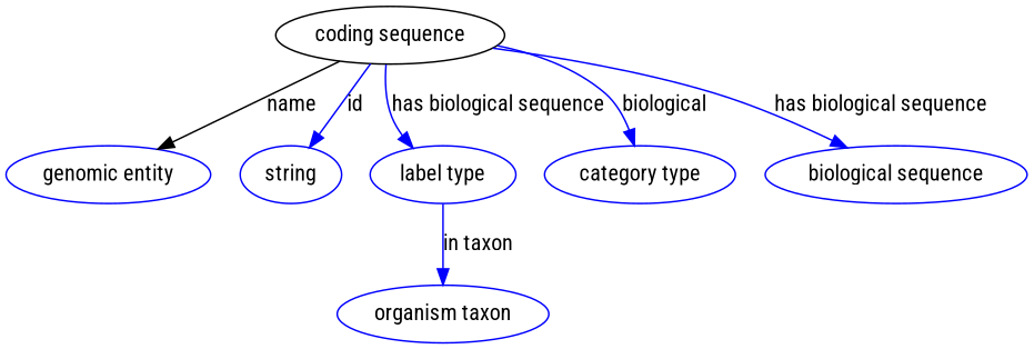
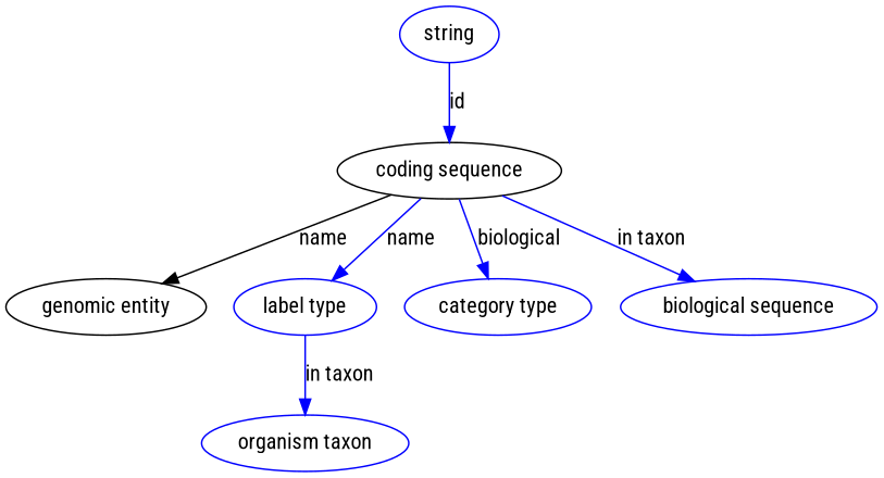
  digraph {
    fontname="Roboto Condensed"
    node [fontname="Roboto Condensed" color=blue]
    edge [fontname="Roboto Condensed" color=blue style=solid]
    n1 [height=0.5 label="coding sequence" width=1.9318 color=""]
-   "genomic entity" [height=0.5 width=1.7693]
+   "genomic entity" [height=0.5 width=1.7693 color=""]
    n3 [height=0.5 label=string width=0.84854]
    n4 [height=0.5 label="label type" width=1.2638]
    n5 [height=0.5 label="category type" width=1.6249]
    n6 [height=0.5 label="biological sequence" width=2.2387]
    n7 [height=0.5 label="organism taxon" width=1.8234]
    n1 -> "genomic entity" [label=name color="" style=""]
-   n1 -> n3 [label=id]
-   n1 -> n4 [label="has biological sequence"]
+   n3 -> n1 [label=id]
+   n1 -> n4 [label=name]
    n1 -> n5 [label=biological]
-   n1 -> n6 [label="has biological sequence"]
+   n1 -> n6 [label="in taxon"]
    n4 -> n7 [label="in taxon"]
  }
